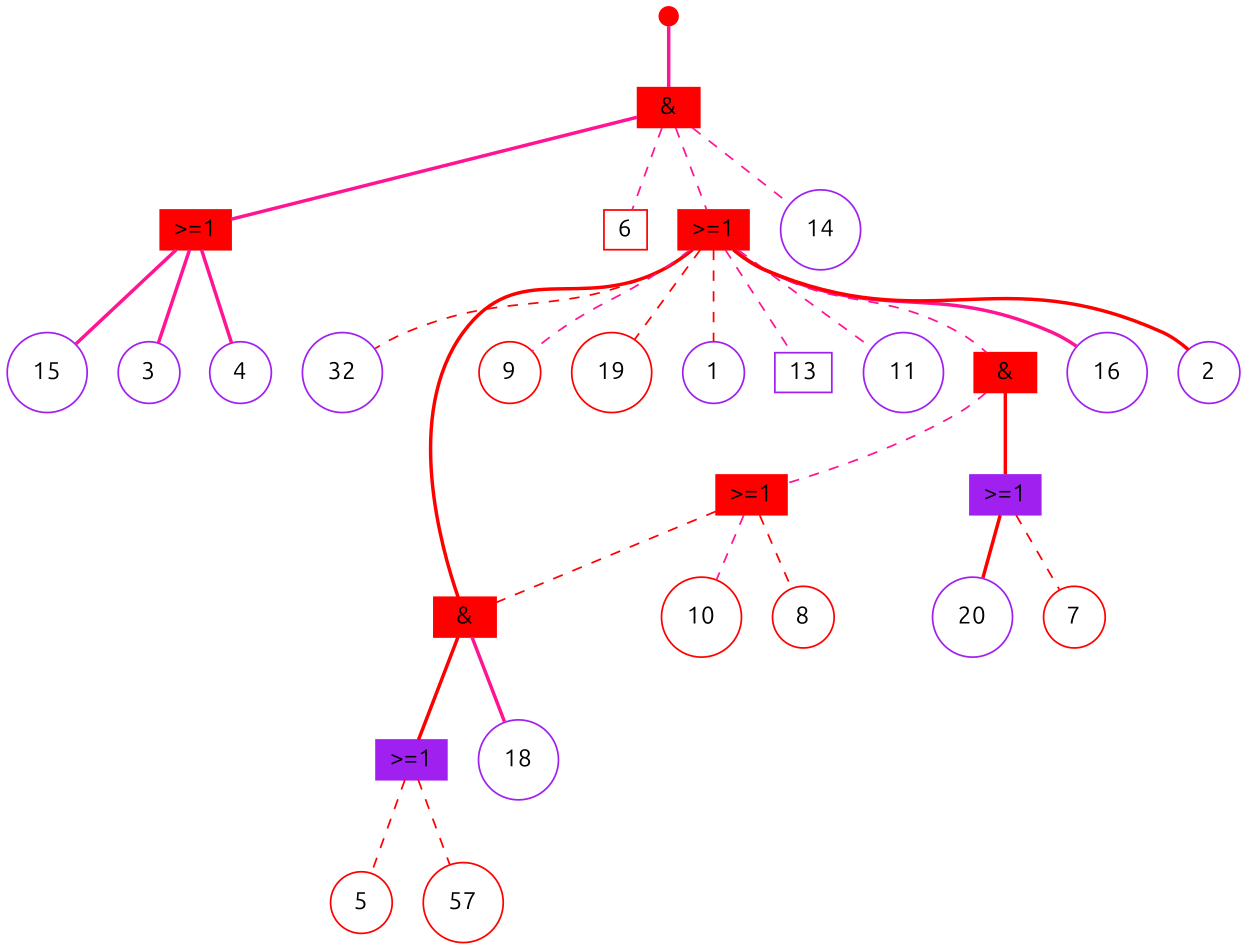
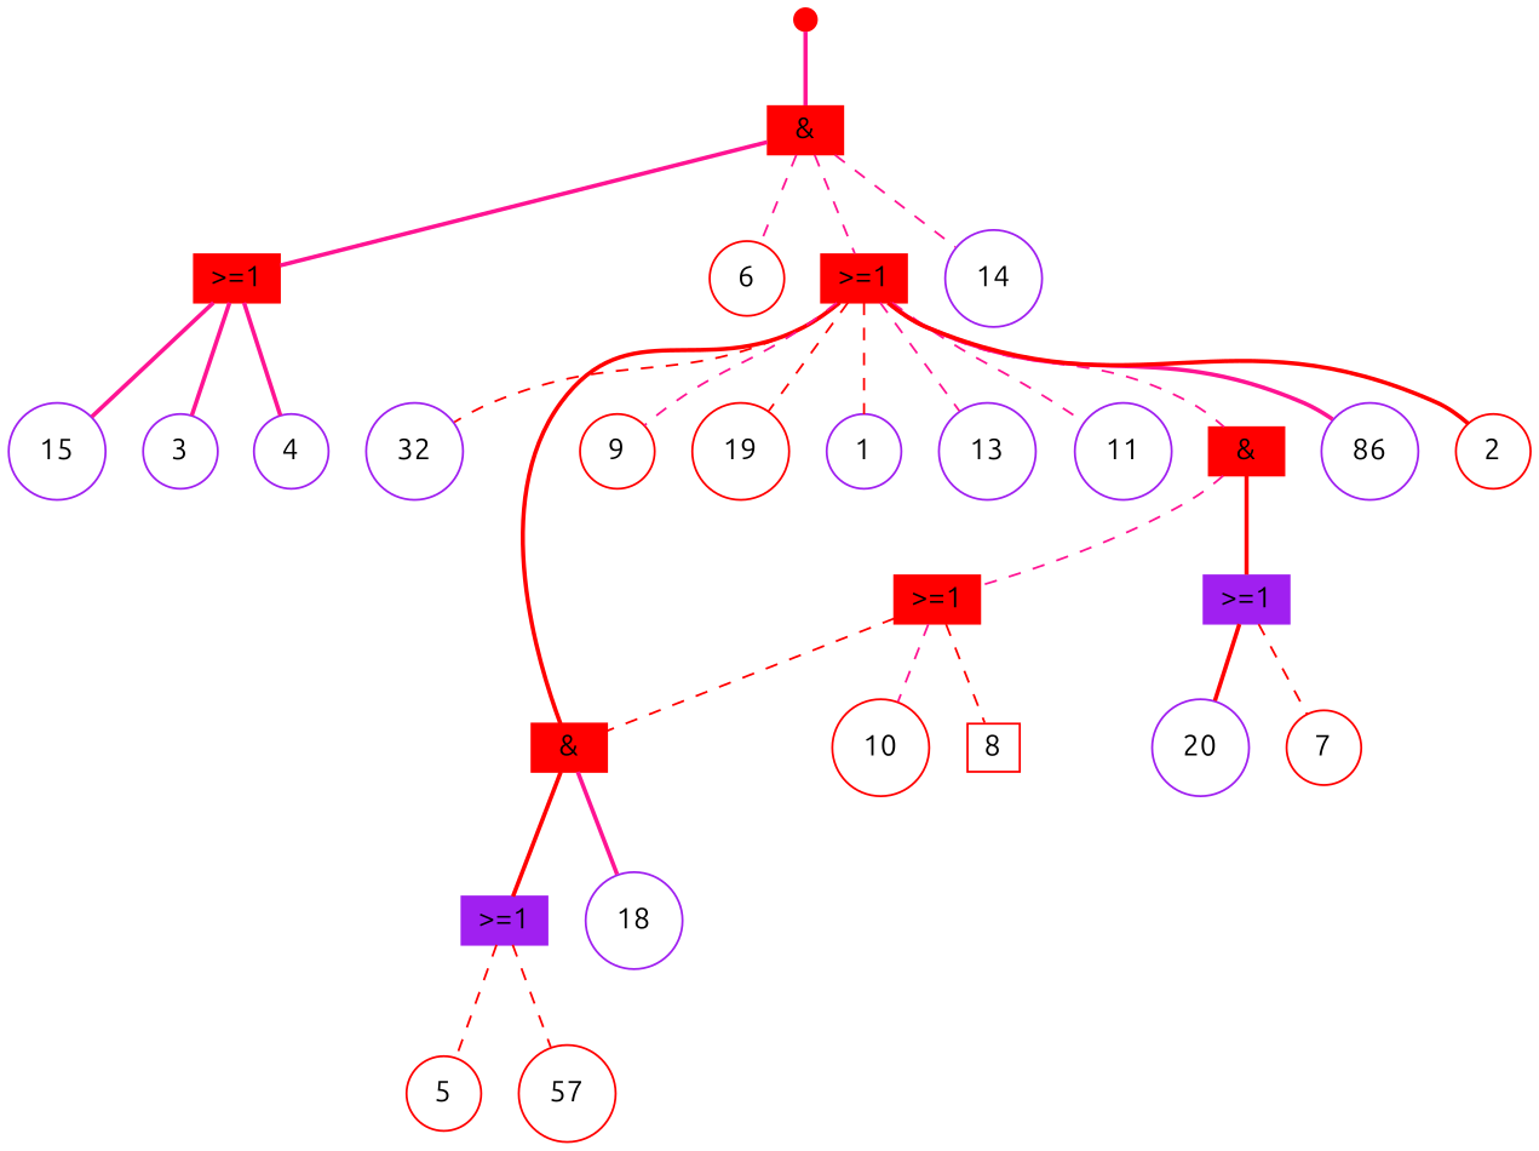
  digraph {
    fontname=Ubuntu
    node [color=red fontname=Ubuntu shape=circle]
    edge [color=deeppink dir=none fontname=Ubuntu style=dashed]
    n1 [label=TOP shape=point style=filled width=0.15]
    n2 [height=0.25 label="&" shape=box style=filled width=0.5]
    n3 [height=0.25 label=">=1" shape=box style=filled width=0.5]
-   n4 [height=0.25 label=6 shape=box width=0.25]
+   n4 [height=0.25 label=6 width=0.25]
    n5 [height=0.25 label=">=1" shape=box style=filled width=0.5]
    n6 [color=purple height=0.25 label=14 width=0.25]
    n7 [color=purple height=0.25 label=15 width=0.25]
    n8 [color=purple height=0.25 label=3 width=0.25]
    n9 [color=purple height=0.25 label=4 width=0.25]
    n10 [color=purple height=0.25 label=32 width=0.25]
    n11 [height=0.25 label="&" shape=box style=filled width=0.5]
    n12 [height=0.25 label=9 width=0.25]
    n13 [height=0.25 label=19 width=0.25]
    n14 [color=purple height=0.25 label=1 width=0.25]
-   n15 [color=purple height=0.25 label=13 shape=box width=0.25]
+   n15 [color=purple height=0.25 label=13 width=0.25]
    n16 [color=purple height=0.25 label=11 width=0.25]
    n17 [height=0.25 label="&" shape=box style=filled width=0.5]
-   n18 [color=purple height=0.25 label=16 width=0.25]
-   n19 [color=purple height=0.25 label=2 width=0.25]
+   n18 [color=purple height=0.25 label=86 width=0.25]
+   n19 [height=0.25 label=2 width=0.25]
    n20 [height=0.25 label=5 width=0.25]
    n21 [height=0.25 label=57 width=0.25]
    n22 [height=0.25 label=">=1" shape=box style=filled width=0.5]
    n23 [height=0.25 label=10 width=0.25]
-   n24 [height=0.25 label=8 width=0.25]
+   n24 [height=0.25 label=8 shape=box width=0.25]
    n25 [color=purple height=0.25 label=">=1" shape=box style=filled width=0.5]
    n26 [color=purple height=0.25 label=18 width=0.25]
    n27 [color=purple height=0.25 label=20 width=0.25]
    n28 [color=purple height=0.25 label=">=1" shape=box style=filled width=0.5]
    n29 [height=0.25 label=7 width=0.25]
    n1 -> n2 [style=bold]
    n2 -> n3 [style=bold]
    n2 -> n4
    n2 -> n5
    n2 -> n6
    n3 -> n7 [style=bold]
    n3 -> n8 [style=bold]
    n3 -> n9 [style=bold]
    n5 -> n10 [color=red]
    n5 -> n11 [color=red style=bold]
    n5 -> n12
    n5 -> n13 [color=red]
    n5 -> n14 [color=red]
    n5 -> n15
    n5 -> n16
    n5 -> n17
    n5 -> n18 [style=bold]
    n5 -> n19 [color=red style=bold]
    n11 -> n25 [color=red style=bold]
    n11 -> n26 [style=bold]
    n17 -> n22
    n17 -> n28 [color=red style=bold]
    n22 -> n11 [color=red]
    n22 -> n23
    n22 -> n24 [color=red]
    n25 -> n20 [color=red]
    n25 -> n21 [color=red]
    n28 -> n27 [color=red style=bold]
    n28 -> n29 [color=red]
  }
